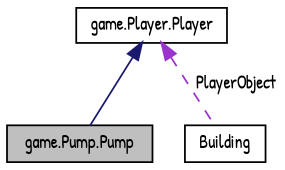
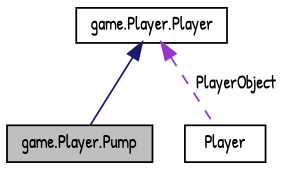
  digraph {
    fontname="Patrick Hand"
    node [color=black fillcolor=white fontname="Patrick Hand" fontsize=10 shape=record style=filled]
    edge [dir=back fontname="Patrick Hand" fontsize=10 labelfontname=Helvetica labelfontsize=10]
-   n1 [fillcolor=grey75 fontcolor=black height=0.2 label="game.Pump.Pump" width=0.4]
-   n2 [height=0.2 label=Building width=0.4]
+   n1 [fillcolor=grey75 fontcolor=black height=0.2 label="game.Player.Pump" width=0.4]
+   n2 [height=0.2 label=Player width=0.4]
    n3 [height=0.2 label="game.Player.Player" width=0.4]
    n3 -> n1 [color=midnightblue style=solid]
    n3 -> n2 [color=darkorchid3 label=" PlayerObject" style=dashed]
  }
